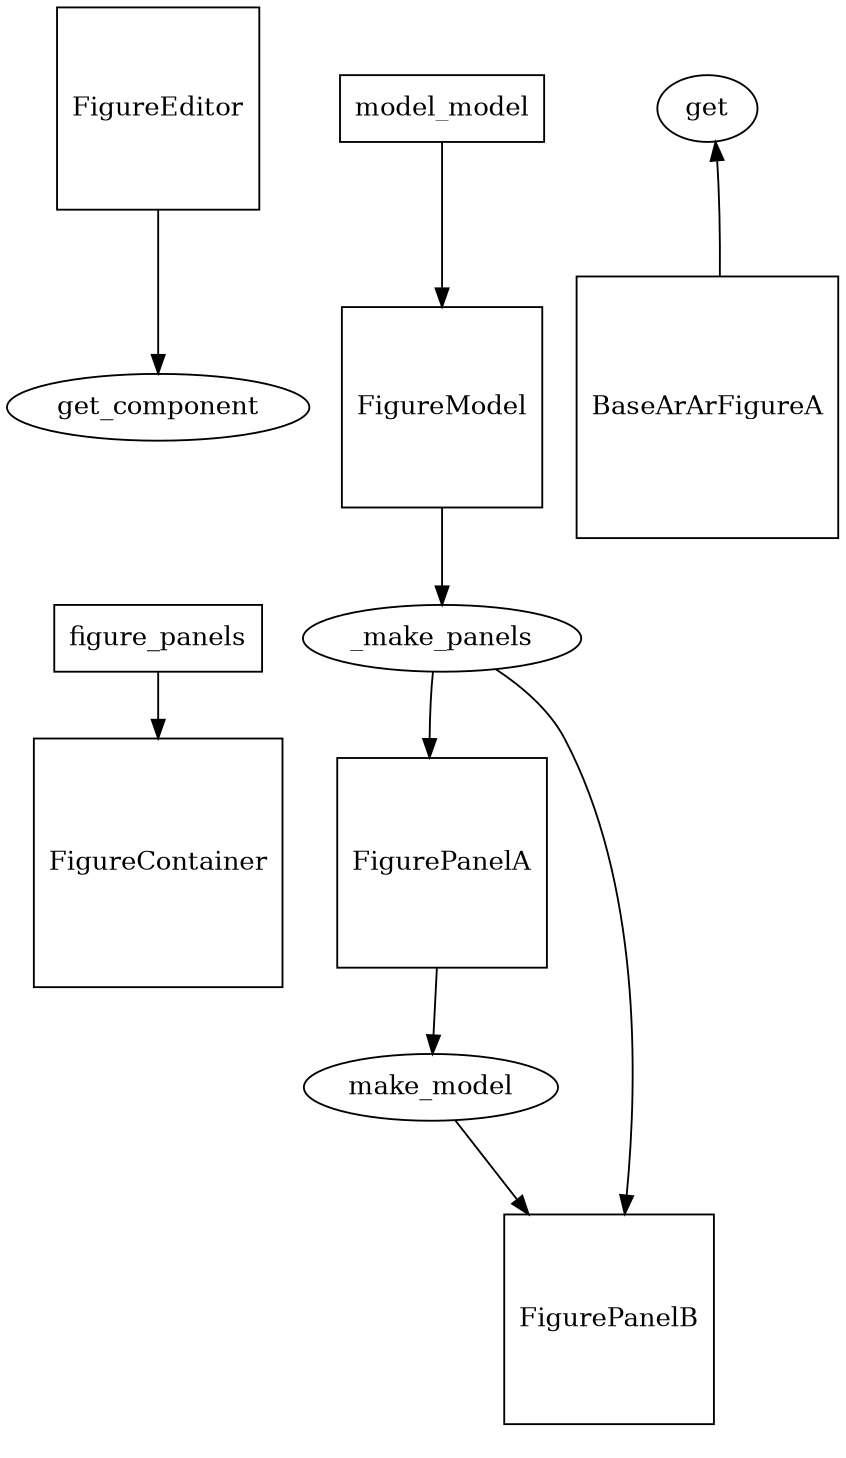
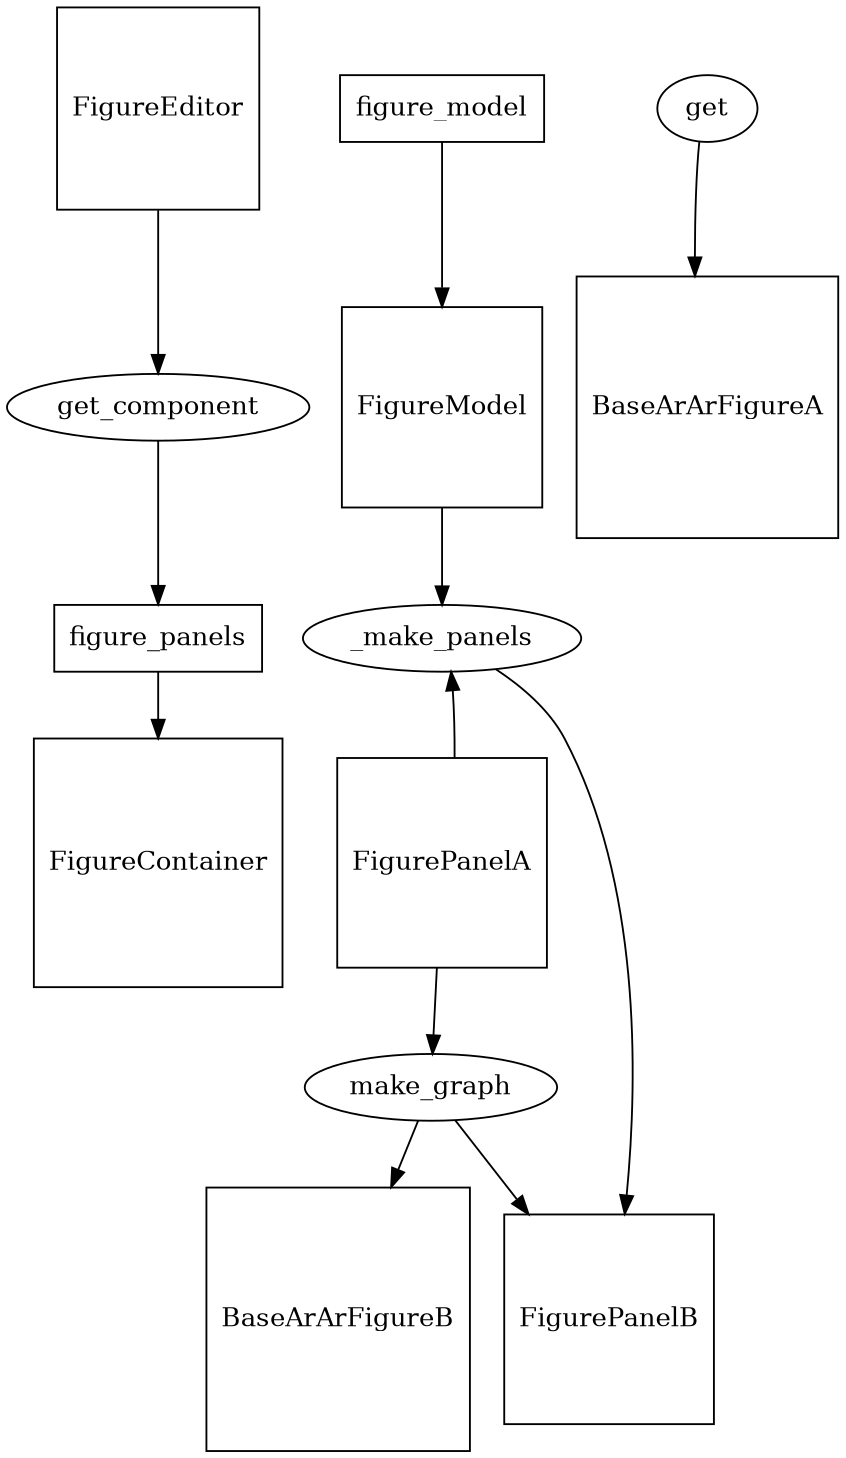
  digraph {
    node [shape=square]
    get_component [shape=oval]
    FigureEditor
    n3 [label=figure_panels shape=rect]
    _make_panels [shape=oval]
    FigureModel
    FigurePanelA
    FigurePanelB
-   make_graph [shape=oval label=make_model]
+   make_graph [shape=oval]
+   BaseArArFigureB
    n10 [label=get shape=oval]
    BaseArArFigureA
    FigureContainer
-   figure_model [shape=rect label=model_model]
+   figure_model [shape=rect]
+   get_component -> n3
    FigureEditor -> get_component
    n3 -> FigureContainer
-   _make_panels -> FigurePanelA
+   FigurePanelA -> _make_panels
    _make_panels -> FigurePanelB
    FigureModel -> _make_panels
    FigurePanelA -> make_graph
    make_graph -> FigurePanelB
-   BaseArArFigureA -> n10
+   make_graph -> BaseArArFigureB
+   n10 -> BaseArArFigureA
    figure_model -> FigureModel
  }
